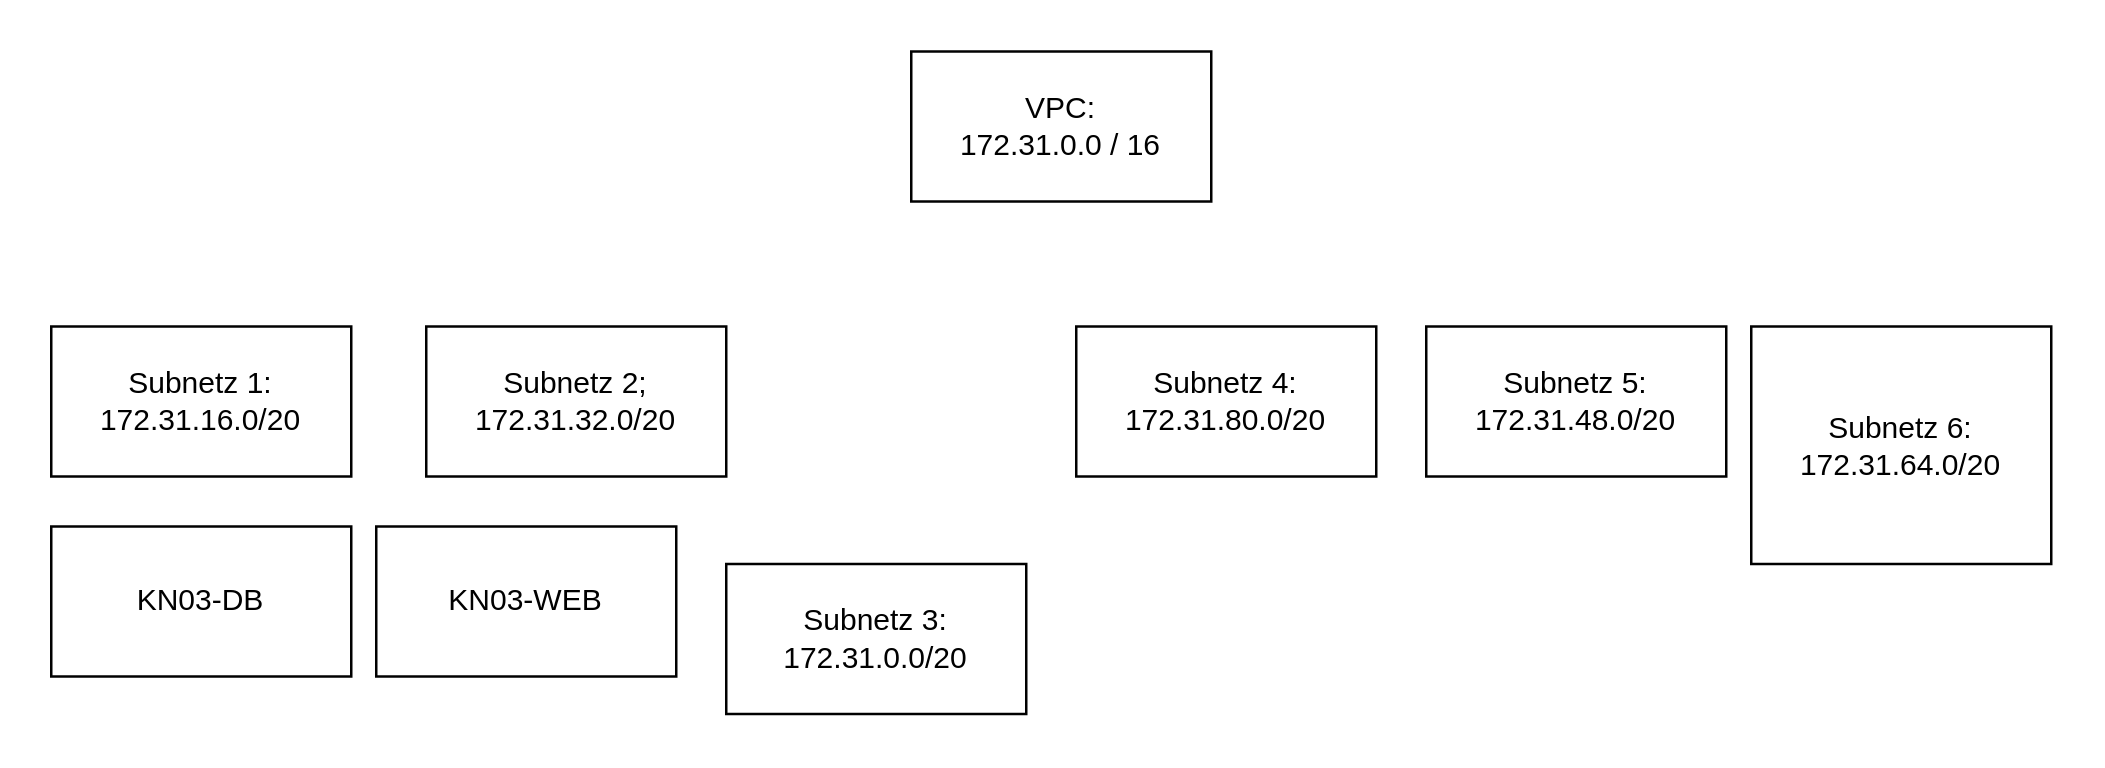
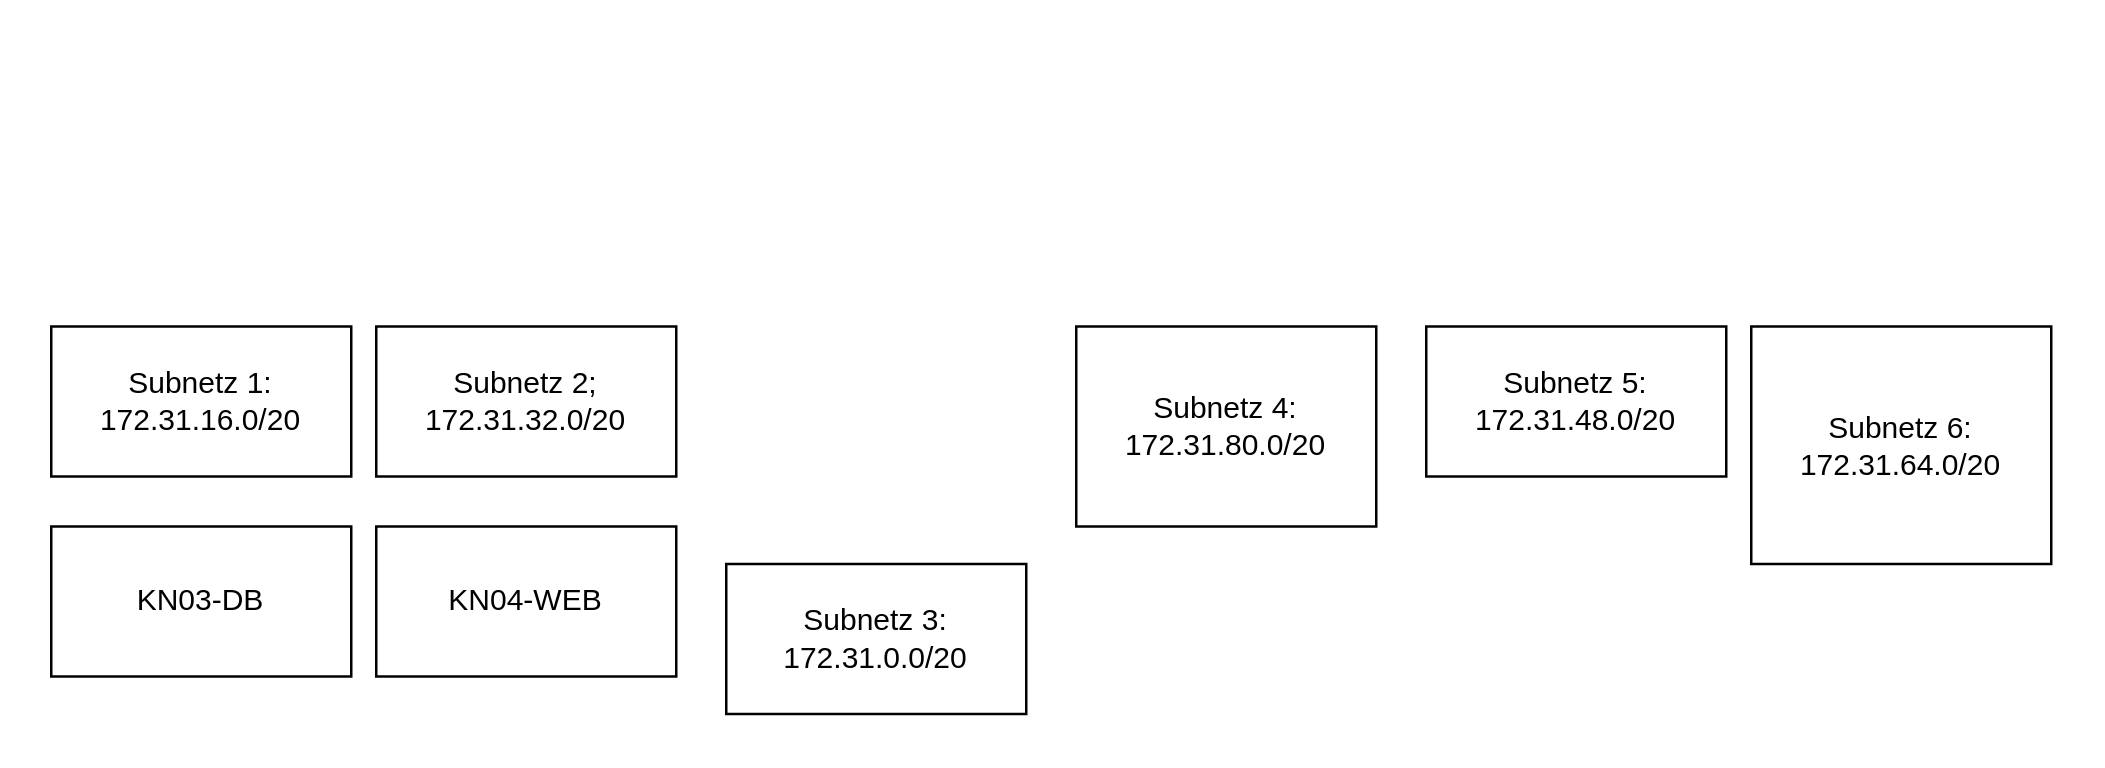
  <mxCell id="0" />
  <mxCell id="1" parent="0" />
- <mxCell id="2" value="VPC:&lt;br&gt;172.31.0.0 / 16" style="rounded=0;whiteSpace=wrap;html=1;" parent="1" vertex="1"><mxGeometry x="364" y="20" width="120" height="60" as="geometry" /></mxCell>
  <mxCell id="3" value="Subnetz 3:&lt;br&gt;172.31.0.0/20" style="rounded=0;whiteSpace=wrap;html=1;" parent="1" vertex="1"><mxGeometry x="290" y="225" width="120" height="60" as="geometry" /></mxCell>
- <mxCell id="4" value="Subnetz 4:&lt;br&gt;172.31.80.0/20" style="rounded=0;whiteSpace=wrap;html=1;" parent="1" vertex="1"><mxGeometry x="430" y="130" width="120" height="60" as="geometry" /></mxCell>
+ <mxCell id="4" value="Subnetz 4:&lt;br&gt;172.31.80.0/20" style="rounded=0;whiteSpace=wrap;html=1;" parent="1" vertex="1"><mxGeometry x="430" y="130" width="120" height="80" as="geometry" /></mxCell>
  <mxCell id="5" value="Subnetz 6:&lt;br&gt;172.31.64.0/20" style="rounded=0;whiteSpace=wrap;html=1;" parent="1" vertex="1"><mxGeometry x="700" y="130" width="120" height="95" as="geometry" /></mxCell>
  <mxCell id="6" value="Subnetz 5:&lt;br&gt;172.31.48.0/20" style="rounded=0;whiteSpace=wrap;html=1;" parent="1" vertex="1"><mxGeometry x="570" y="130" width="120" height="60" as="geometry" /></mxCell>
- <mxCell id="7" value="Subnetz 2;&lt;br&gt;172.31.32.0/20" style="rounded=0;whiteSpace=wrap;html=1;" parent="1" vertex="1"><mxGeometry x="170" y="130" width="120" height="60" as="geometry" /></mxCell>
+ <mxCell id="7" value="Subnetz 2;&lt;br&gt;172.31.32.0/20" style="rounded=0;whiteSpace=wrap;html=1;" parent="1" vertex="1"><mxGeometry x="150" y="130" width="120" height="60" as="geometry" /></mxCell>
  <mxCell id="8" value="Subnetz 1:&lt;br&gt;172.31.16.0/20" style="rounded=0;whiteSpace=wrap;html=1;" parent="1" vertex="1"><mxGeometry x="20" y="130" width="120" height="60" as="geometry" /></mxCell>
  <mxCell id="9" value="KN03-DB" style="rounded=0;whiteSpace=wrap;html=1;" parent="1" vertex="1"><mxGeometry x="20" y="210" width="120" height="60" as="geometry" /></mxCell>
- <mxCell id="10" value="KN03-WEB" style="rounded=0;whiteSpace=wrap;html=1;" parent="1" vertex="1"><mxGeometry x="150" y="210" width="120" height="60" as="geometry" /></mxCell>
+ <mxCell id="10" value="KN04-WEB" style="rounded=0;whiteSpace=wrap;html=1;" parent="1" vertex="1"><mxGeometry x="150" y="210" width="120" height="60" as="geometry" /></mxCell>
